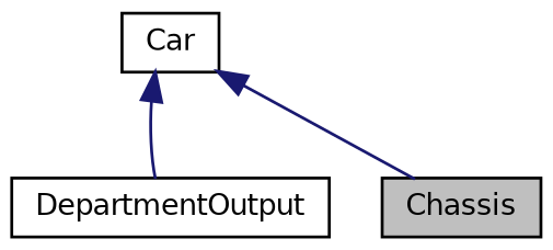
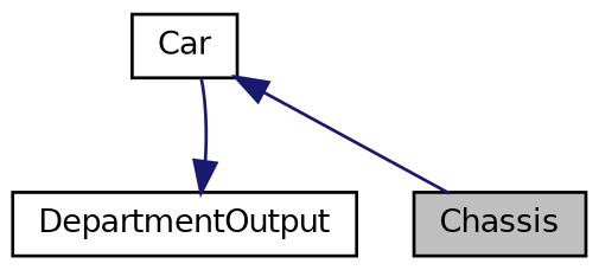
  digraph {
    node [color=black fillcolor=white fontname=Helvetica fontsize=10 shape=record style=filled]
    edge [color=midnightblue dir=back fontname=Helvetica fontsize=10 labelfontname=Helvetica labelfontsize=10 style=solid]
    n1 [fillcolor=grey75 fontcolor=black height=0.2 label=Chassis width=0.4]
    n2 [height=0.2 label=DepartmentOutput width=0.4]
    n3 [height=0.2 label=Car width=0.4]
    n3 -> n1
-   n3 -> n2
+   n2 -> n3
  }
